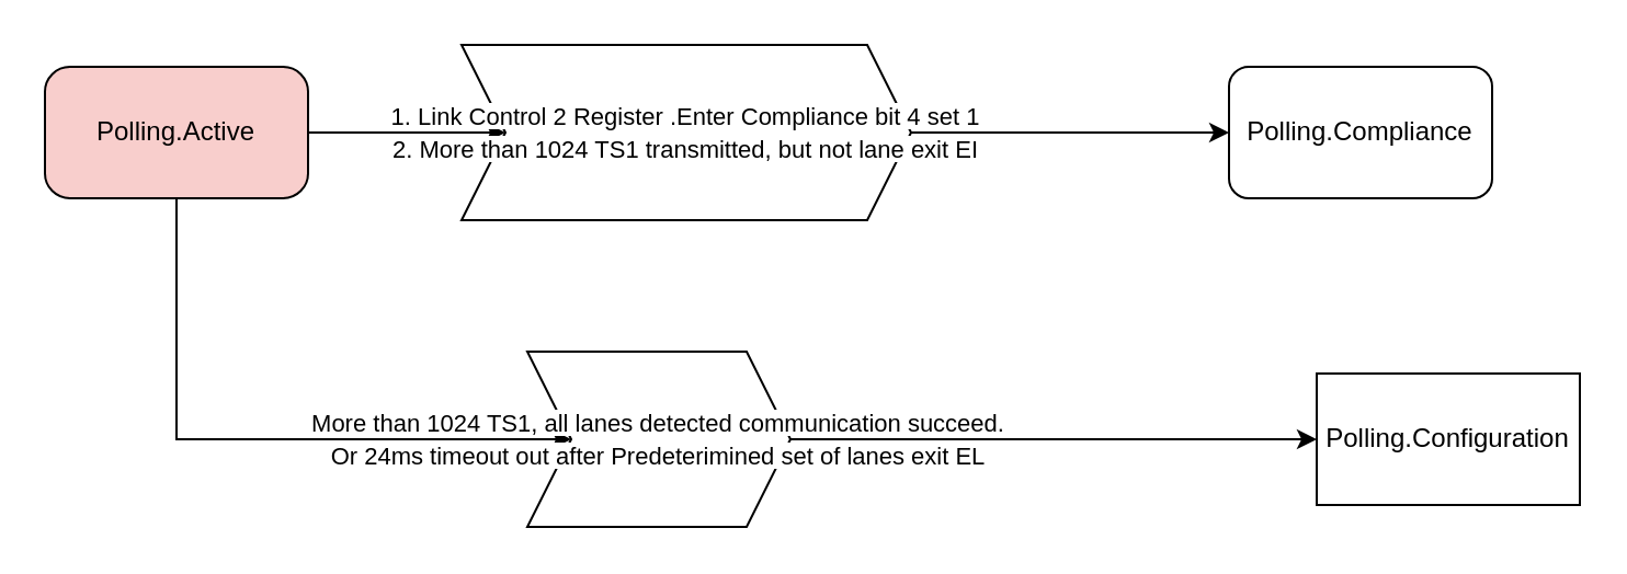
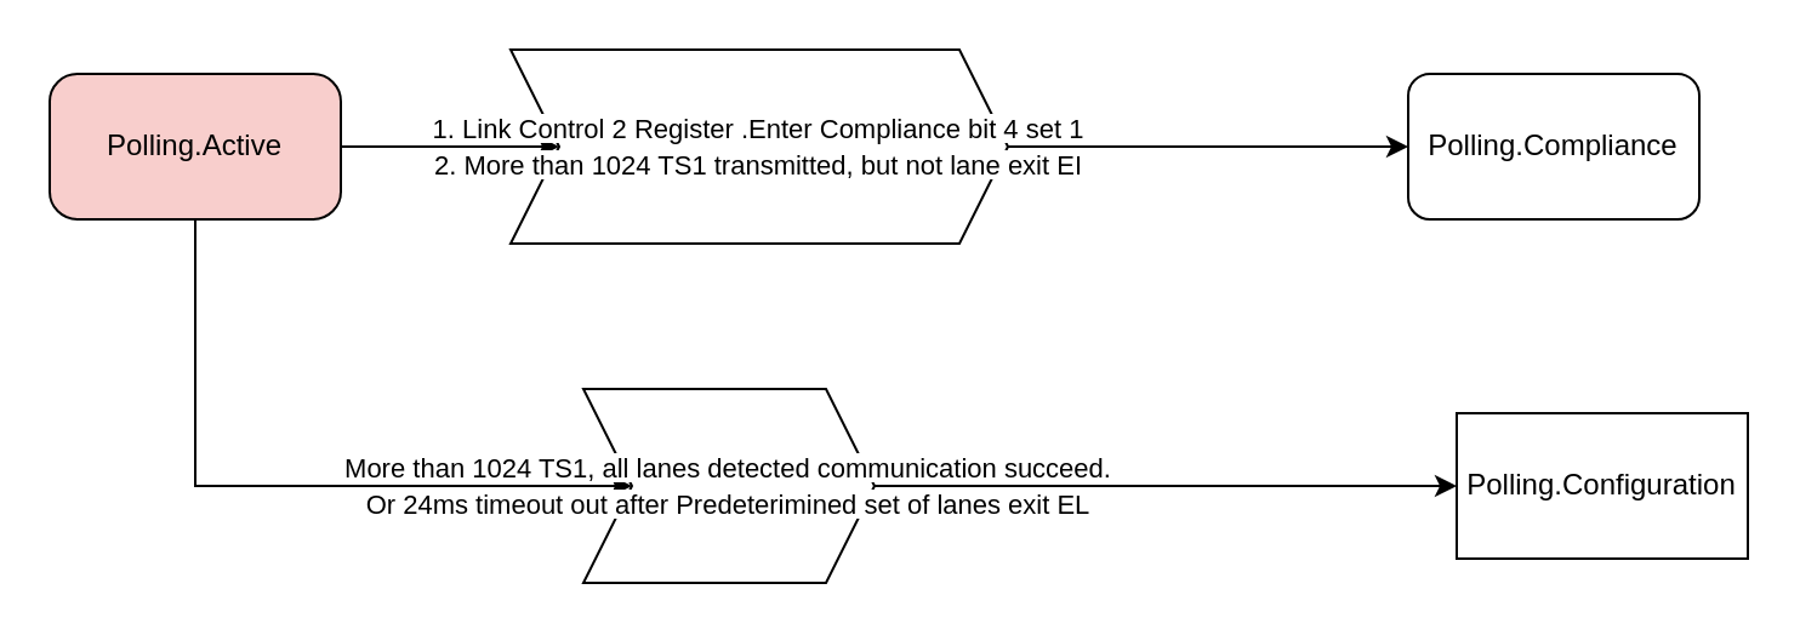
  <mxCell id="0" />
  <mxCell id="1" parent="0" />
  <mxCell id="2" style="edgeStyle=orthogonalEdgeStyle;rounded=0;orthogonalLoop=1;jettySize=auto;html=1;" edge="1" parent="1" source="4" target="8"><mxGeometry relative="1" as="geometry" /></mxCell>
  <mxCell id="3" style="edgeStyle=orthogonalEdgeStyle;rounded=0;orthogonalLoop=1;jettySize=auto;html=1;entryX=0;entryY=0.5;entryDx=0;entryDy=0;" edge="1" parent="1" source="4" target="10"><mxGeometry relative="1" as="geometry"><Array as="points"><mxPoint x="80" y="200" /></Array></mxGeometry></mxCell>
  <mxCell id="4" value="Polling.Active" style="rounded=1;whiteSpace=wrap;html=1;arcSize=19;fillColor=#f8cecc;" parent="1" vertex="1"><mxGeometry x="20" y="30" width="120" height="60" as="geometry" /></mxCell>
- <mxCell id="5" value="Polling.Compliance" style="rounded=1;whiteSpace=wrap;html=1;" parent="1" vertex="1"><mxGeometry x="560" y="30" width="120" height="60" as="geometry" /></mxCell>
+ <mxCell id="5" value="Polling.Compliance" style="rounded=1;whiteSpace=wrap;html=1;" parent="1" vertex="1"><mxGeometry x="580" y="30" width="120" height="60" as="geometry" /></mxCell>
  <mxCell id="6" value="Polling.Configuration" style="whiteSpace=wrap;html=1;rounded=0;" vertex="1" parent="1"><mxGeometry x="600" y="170" width="120" height="60" as="geometry" /></mxCell>
  <mxCell id="7" style="edgeStyle=orthogonalEdgeStyle;rounded=0;orthogonalLoop=1;jettySize=auto;html=1;entryX=0;entryY=0.5;entryDx=0;entryDy=0;" edge="1" parent="1" source="8" target="5"><mxGeometry relative="1" as="geometry" /></mxCell>
  <mxCell id="8" value="&lt;span style=&quot;font-size: 11px; text-wrap: nowrap; background-color: rgb(255, 255, 255);&quot;&gt;1. Link Control 2 Register .Enter Compliance bit 4 set 1&lt;/span&gt;&lt;div&gt;&lt;span style=&quot;font-size: 11px; text-wrap: nowrap; background-color: rgb(255, 255, 255);&quot;&gt;2. More than 1024 TS1 transmitted, but not lane exit EI&lt;/span&gt;&lt;/div&gt;" style="shape=step;perimeter=stepPerimeter;whiteSpace=wrap;html=1;fixedSize=1;" vertex="1" parent="1"><mxGeometry x="210" y="20" width="205" height="80" as="geometry" /></mxCell>
  <mxCell id="9" style="edgeStyle=orthogonalEdgeStyle;rounded=0;orthogonalLoop=1;jettySize=auto;html=1;exitX=1;exitY=0.5;exitDx=0;exitDy=0;entryX=0;entryY=0.5;entryDx=0;entryDy=0;" edge="1" parent="1" source="10" target="6"><mxGeometry relative="1" as="geometry" /></mxCell>
  <mxCell id="10" value="&lt;span style=&quot;font-size: 11px; text-wrap: nowrap; background-color: rgb(255, 255, 255);&quot;&gt;More than 1024 TS1,&amp;nbsp;&lt;/span&gt;&lt;span style=&quot;background-color: rgb(255, 255, 255); font-size: 11px; text-wrap: nowrap;&quot;&gt;all lanes detected communication succeed.&lt;/span&gt;&lt;div&gt;&lt;span style=&quot;background-color: rgb(255, 255, 255); font-size: 11px; text-wrap: nowrap;&quot;&gt;Or 24ms timeout out after Predeterimined set of lanes exit EL&lt;/span&gt;&lt;/div&gt;" style="shape=step;perimeter=stepPerimeter;whiteSpace=wrap;html=1;fixedSize=1;" vertex="1" parent="1"><mxGeometry x="240" y="160" width="120" height="80" as="geometry" /></mxCell>
